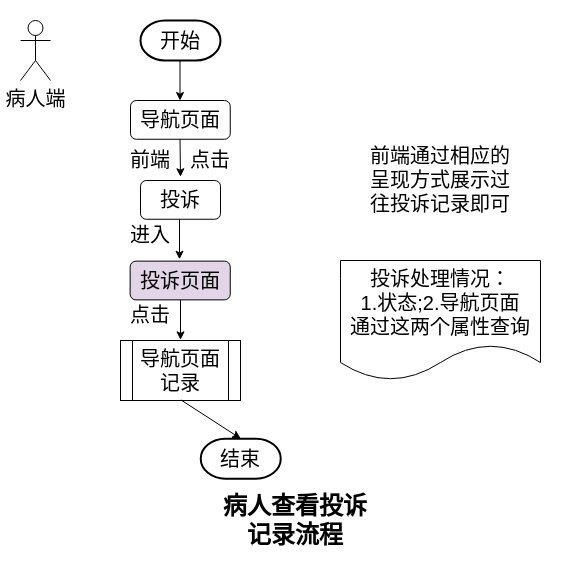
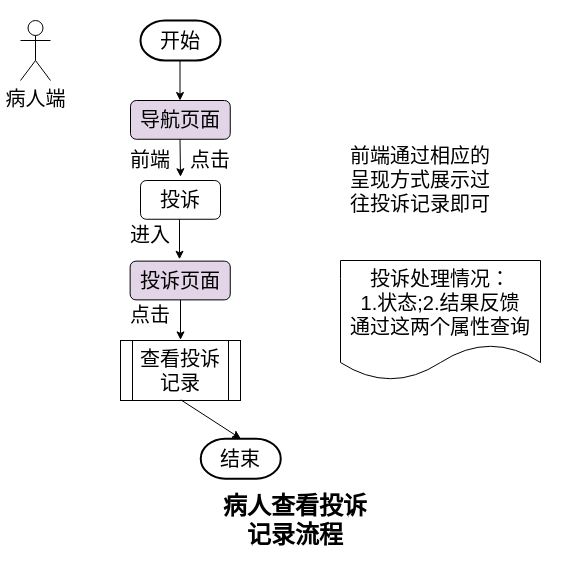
  <mxCell id="0" />
  <mxCell id="1" parent="0" />
  <mxCell id="2" value="&lt;font style=&quot;font-size: 20px;&quot;&gt;病人端&lt;/font&gt;" style="shape=umlActor;verticalLabelPosition=bottom;verticalAlign=top;html=1;outlineConnect=0;" parent="1" vertex="1"><mxGeometry x="20" y="20" width="30" height="60" as="geometry" /></mxCell>
  <mxCell id="3" value="开始" style="strokeWidth=2;html=1;shape=mxgraph.flowchart.terminator;whiteSpace=wrap;fontSize=20;" parent="1" vertex="1"><mxGeometry x="140" y="20" width="80" height="40" as="geometry" /></mxCell>
  <mxCell id="4" value="" style="endArrow=classic;html=1;fontSize=20;exitX=0.5;exitY=1;exitDx=0;exitDy=0;exitPerimeter=0;strokeWidth=1;" parent="1" edge="1"><mxGeometry width="50" height="50" relative="1" as="geometry"><mxPoint x="179.5" y="60" as="sourcePoint" /><mxPoint x="179.5" y="100" as="targetPoint" /></mxGeometry></mxCell>
- <mxCell id="5" value="导航页面" style="rounded=1;whiteSpace=wrap;html=1;fontSize=20;" parent="1" vertex="1"><mxGeometry x="130" y="100" width="99.75" height="38.75" as="geometry" /></mxCell>
+ <mxCell id="5" value="导航页面" style="rounded=1;whiteSpace=wrap;html=1;fontSize=20;fillColor=#e1d5e7;" parent="1" vertex="1"><mxGeometry x="130" y="100" width="99.75" height="38.75" as="geometry" /></mxCell>
  <mxCell id="6" value="" style="endArrow=classic;html=1;fontSize=20;exitX=0.5;exitY=1;exitDx=0;exitDy=0;exitPerimeter=0;strokeWidth=1;entryX=0.5;entryY=0;entryDx=0;entryDy=0;" parent="1" edge="1"><mxGeometry width="50" height="50" relative="1" as="geometry"><mxPoint x="179.5" y="138.75" as="sourcePoint" /><mxPoint x="180" y="176.25" as="targetPoint" /></mxGeometry></mxCell>
  <mxCell id="7" value="前端" style="text;html=1;strokeColor=none;fillColor=none;align=center;verticalAlign=middle;whiteSpace=wrap;rounded=0;fontSize=20;" parent="1" vertex="1"><mxGeometry x="120" y="143.75" width="60" height="30" as="geometry" /></mxCell>
  <mxCell id="8" value="点击" style="text;html=1;strokeColor=none;fillColor=none;align=center;verticalAlign=middle;whiteSpace=wrap;rounded=0;fontSize=20;" parent="1" vertex="1"><mxGeometry x="180" y="143.75" width="60" height="30" as="geometry" /></mxCell>
  <mxCell id="9" value="投诉" style="rounded=1;whiteSpace=wrap;html=1;fontSize=20;" parent="1" vertex="1"><mxGeometry x="140" y="180" width="80" height="38.75" as="geometry" /></mxCell>
  <mxCell id="10" value="" style="endArrow=classic;html=1;fontSize=20;exitX=0.5;exitY=1;exitDx=0;exitDy=0;exitPerimeter=0;strokeWidth=1;" parent="1" edge="1"><mxGeometry width="50" height="50" relative="1" as="geometry"><mxPoint x="179" y="218.75" as="sourcePoint" /><mxPoint x="179" y="258.75" as="targetPoint" /></mxGeometry></mxCell>
  <mxCell id="11" value="投诉页面" style="rounded=1;whiteSpace=wrap;html=1;fontSize=20;fillColor=#e1d5e7;" parent="1" vertex="1"><mxGeometry x="129.63" y="260.63" width="100.12" height="38.75" as="geometry" /></mxCell>
  <mxCell id="12" value="进入" style="text;html=1;strokeColor=none;fillColor=none;align=center;verticalAlign=middle;whiteSpace=wrap;rounded=0;fontSize=20;" parent="1" vertex="1"><mxGeometry x="120" y="218.75" width="60" height="30" as="geometry" /></mxCell>
  <mxCell id="13" value="" style="endArrow=classic;html=1;fontSize=20;exitX=0.5;exitY=1;exitDx=0;exitDy=0;exitPerimeter=0;strokeWidth=1;" parent="1" edge="1"><mxGeometry width="50" height="50" relative="1" as="geometry"><mxPoint x="180" y="299.38" as="sourcePoint" /><mxPoint x="180" y="339.38" as="targetPoint" /></mxGeometry></mxCell>
- <mxCell id="14" value="&lt;font style=&quot;font-size: 20px;&quot;&gt;导航页面&lt;br&gt;记录&lt;/font&gt;" style="shape=process;whiteSpace=wrap;html=1;backgroundOutline=1;" parent="1" vertex="1"><mxGeometry x="120" y="340" width="120" height="60" as="geometry" /></mxCell>
+ <mxCell id="14" value="&lt;font style=&quot;font-size: 20px;&quot;&gt;查看投诉&lt;br&gt;记录&lt;/font&gt;" style="shape=process;whiteSpace=wrap;html=1;backgroundOutline=1;" parent="1" vertex="1"><mxGeometry x="120" y="340" width="120" height="60" as="geometry" /></mxCell>
  <mxCell id="15" value="" style="endArrow=classic;html=1;fontSize=20;strokeWidth=1;entryX=0.5;entryY=0;entryDx=0;entryDy=0;entryPerimeter=0;exitX=0.5;exitY=1;exitDx=0;exitDy=0;" parent="1" target="16" edge="1"><mxGeometry width="50" height="50" relative="1" as="geometry"><mxPoint x="180.375" y="399.38" as="sourcePoint" /><mxPoint x="250.25" y="429.38" as="targetPoint" /></mxGeometry></mxCell>
  <mxCell id="16" value="结束" style="strokeWidth=2;html=1;shape=mxgraph.flowchart.terminator;whiteSpace=wrap;fontSize=20;" parent="1" vertex="1"><mxGeometry x="200.25" y="438.13" width="80" height="40" as="geometry" /></mxCell>
  <mxCell id="17" value="病人查看投诉记录流程" style="text;html=1;strokeColor=none;fillColor=none;align=center;verticalAlign=middle;whiteSpace=wrap;rounded=0;fontSize=24;fontStyle=1" parent="1" vertex="1"><mxGeometry x="215" y="500" width="160" height="40" as="geometry" /></mxCell>
  <mxCell id="18" value="点击" style="text;html=1;strokeColor=none;fillColor=none;align=center;verticalAlign=middle;whiteSpace=wrap;rounded=0;fontSize=20;" parent="1" vertex="1"><mxGeometry x="120" y="299.38" width="60" height="30" as="geometry" /></mxCell>
- <mxCell id="19" value="&lt;font style=&quot;font-size: 20px;&quot;&gt;前端通过相应的呈现方式展示过往投诉记录即可&lt;/font&gt;" style="text;html=1;strokeColor=none;fillColor=none;align=center;verticalAlign=middle;whiteSpace=wrap;rounded=0;strokeWidth=20;" parent="1" vertex="1"><mxGeometry x="360" y="138.75" width="160" height="81.25" as="geometry" /></mxCell>
- <mxCell id="20" value="&lt;font style=&quot;font-size: 20px;&quot;&gt;投诉处理情况：&lt;br&gt;1.状态;2.导航页面&lt;br&gt;通过这两个属性查询&lt;br&gt;&lt;/font&gt;" style="shape=document;whiteSpace=wrap;html=1;boundedLbl=1;" vertex="1" parent="1"><mxGeometry x="340" y="260" width="200" height="120" as="geometry" /></mxCell>
+ <mxCell id="19" value="&lt;font style=&quot;font-size: 20px;&quot;&gt;前端通过相应的呈现方式展示过往投诉记录即可&lt;/font&gt;" style="text;html=1;strokeColor=none;fillColor=none;align=center;verticalAlign=middle;whiteSpace=wrap;rounded=0;strokeWidth=20;" parent="1" vertex="1"><mxGeometry x="340" y="138.75" width="160" height="81.25" as="geometry" /></mxCell>
+ <mxCell id="20" value="&lt;font style=&quot;font-size: 20px;&quot;&gt;投诉处理情况：&lt;br&gt;1.状态;2.结果反馈&lt;br&gt;通过这两个属性查询&lt;br&gt;&lt;/font&gt;" style="shape=document;whiteSpace=wrap;html=1;boundedLbl=1;" vertex="1" parent="1"><mxGeometry x="340" y="260" width="200" height="120" as="geometry" /></mxCell>
